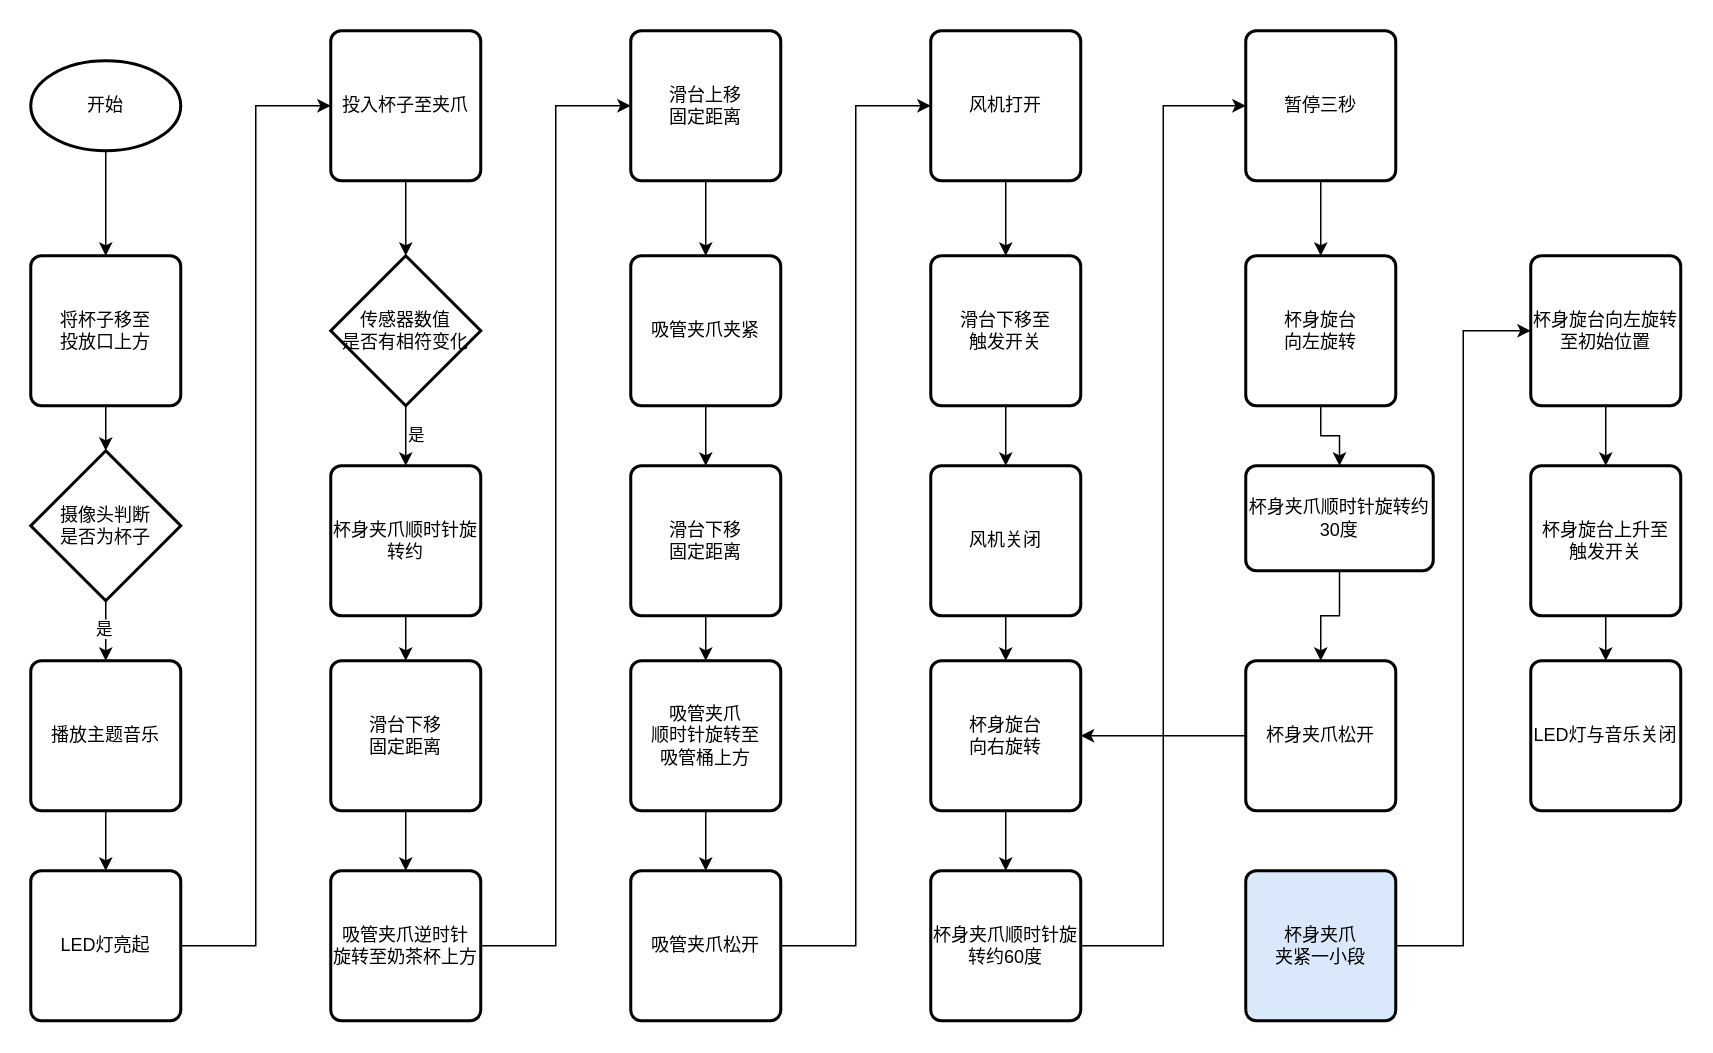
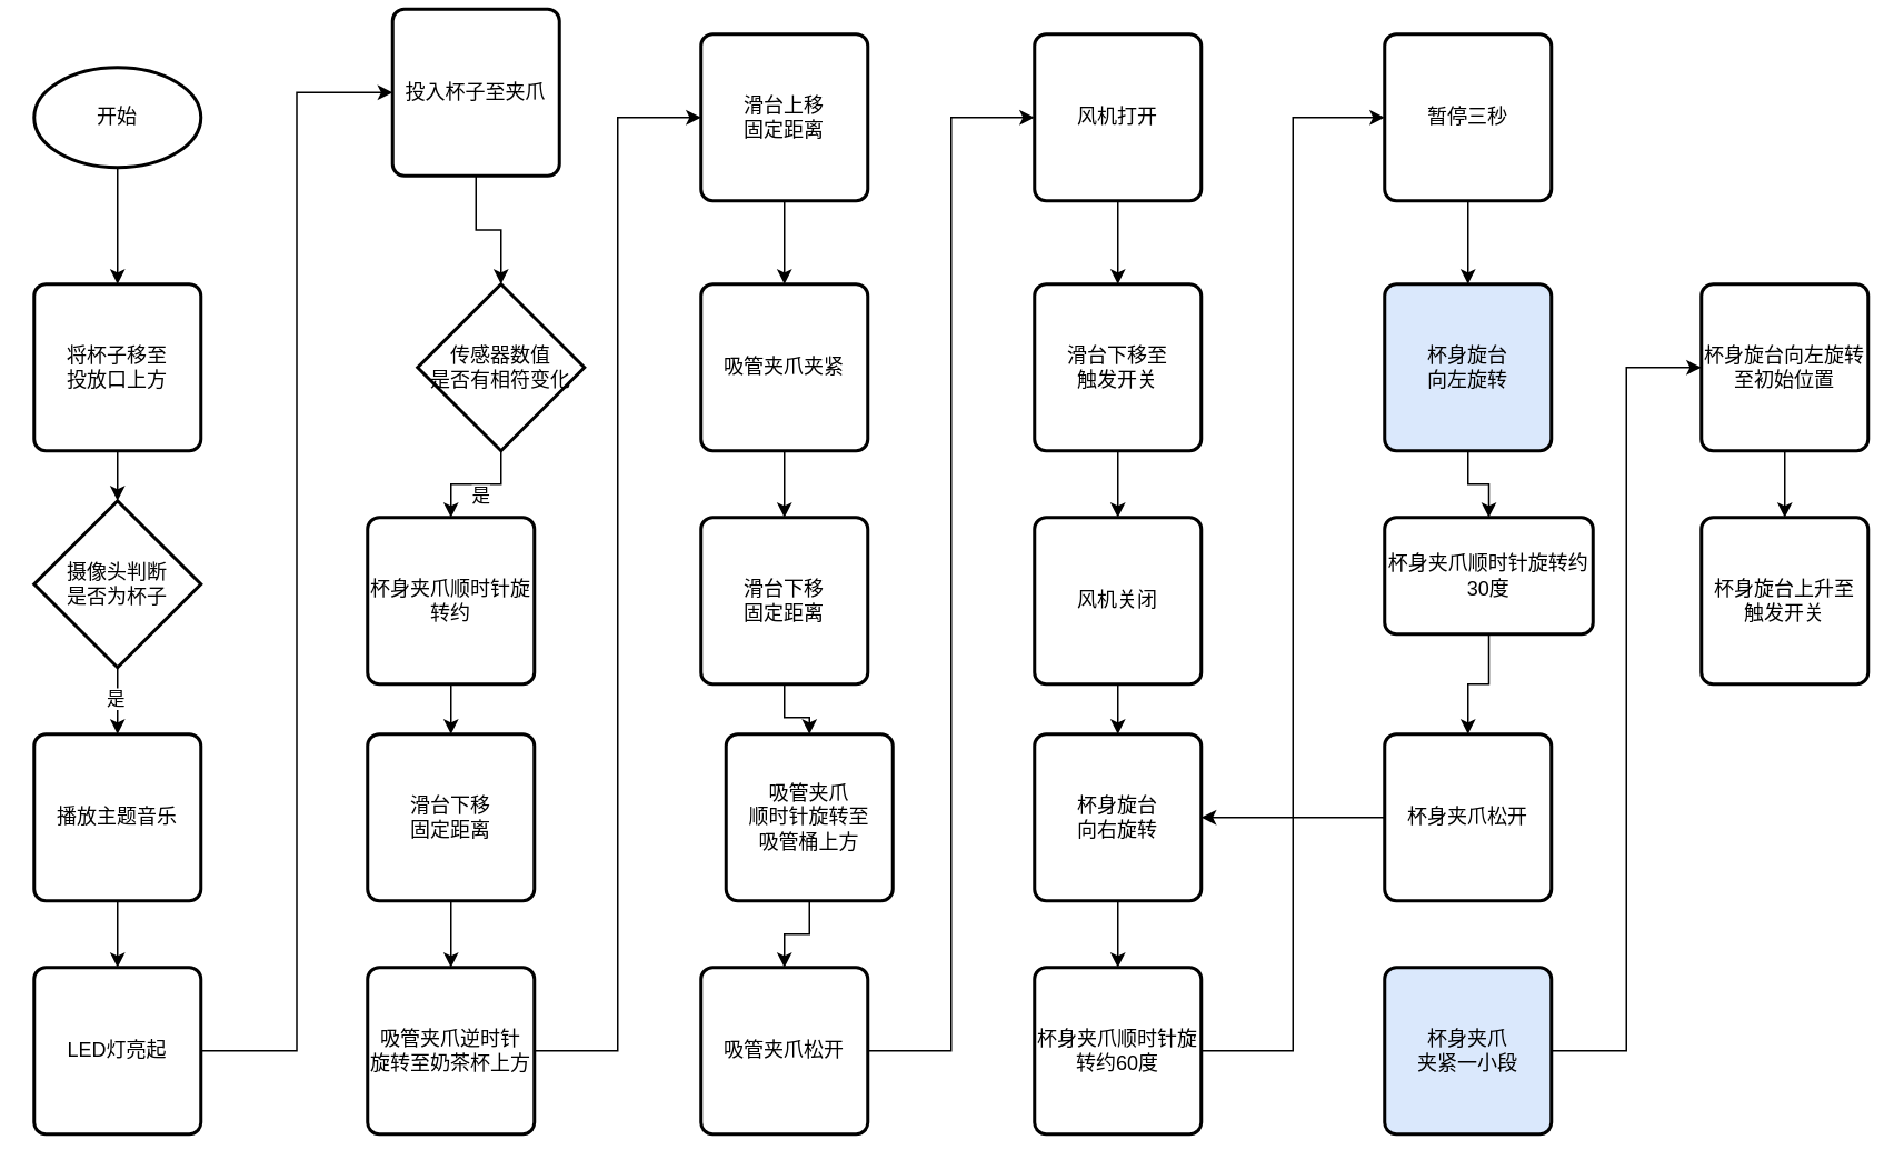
  <mxCell id="0" />
  <mxCell id="1" parent="0" />
  <mxCell id="2" value="" style="edgeStyle=orthogonalEdgeStyle;rounded=0;orthogonalLoop=1;jettySize=auto;html=1;" parent="1" source="3" target="5" edge="1"><mxGeometry relative="1" as="geometry" /></mxCell>
  <mxCell id="3" value="开始" style="strokeWidth=2;html=1;shape=mxgraph.flowchart.start_1;whiteSpace=wrap;" parent="1" vertex="1"><mxGeometry x="20" y="40" width="100" height="60" as="geometry" /></mxCell>
  <mxCell id="4" value="" style="edgeStyle=orthogonalEdgeStyle;rounded=0;orthogonalLoop=1;jettySize=auto;html=1;" parent="1" source="5" target="8" edge="1"><mxGeometry relative="1" as="geometry" /></mxCell>
  <mxCell id="5" value="将杯子移至&lt;br&gt;投放口上方" style="rounded=1;whiteSpace=wrap;html=1;absoluteArcSize=1;arcSize=14;strokeWidth=2;" parent="1" vertex="1"><mxGeometry x="20" y="170" width="100" height="100" as="geometry" /></mxCell>
  <mxCell id="6" value="" style="edgeStyle=orthogonalEdgeStyle;rounded=0;orthogonalLoop=1;jettySize=auto;html=1;" parent="1" source="8" target="10" edge="1"><mxGeometry relative="1" as="geometry" /></mxCell>
  <mxCell id="7" value="是" style="edgeLabel;html=1;align=center;verticalAlign=middle;resizable=0;points=[];" parent="6" vertex="1" connectable="0"><mxGeometry x="-0.121" y="-2" relative="1" as="geometry"><mxPoint as="offset" /></mxGeometry></mxCell>
  <mxCell id="8" value="摄像头判断&lt;br&gt;是否为杯子" style="strokeWidth=2;html=1;shape=mxgraph.flowchart.decision;whiteSpace=wrap;" parent="1" vertex="1"><mxGeometry x="20" y="300" width="100" height="100" as="geometry" /></mxCell>
  <mxCell id="9" value="" style="edgeStyle=orthogonalEdgeStyle;rounded=0;orthogonalLoop=1;jettySize=auto;html=1;" parent="1" source="10" target="12" edge="1"><mxGeometry relative="1" as="geometry" /></mxCell>
  <mxCell id="10" value="播放主题音乐" style="rounded=1;whiteSpace=wrap;html=1;absoluteArcSize=1;arcSize=14;strokeWidth=2;" parent="1" vertex="1"><mxGeometry x="20" y="440" width="100" height="100" as="geometry" /></mxCell>
  <mxCell id="11" value="" style="edgeStyle=orthogonalEdgeStyle;rounded=0;orthogonalLoop=1;jettySize=auto;html=1;entryX=0;entryY=0.5;entryDx=0;entryDy=0;" parent="1" source="12" target="14" edge="1"><mxGeometry relative="1" as="geometry" /></mxCell>
  <mxCell id="12" value="LED灯亮起" style="rounded=1;whiteSpace=wrap;html=1;absoluteArcSize=1;arcSize=14;strokeWidth=2;" parent="1" vertex="1"><mxGeometry x="20" y="580" width="100" height="100" as="geometry" /></mxCell>
  <mxCell id="13" value="" style="edgeStyle=orthogonalEdgeStyle;rounded=0;orthogonalLoop=1;jettySize=auto;html=1;" parent="1" source="14" target="17" edge="1"><mxGeometry relative="1" as="geometry" /></mxCell>
- <mxCell id="14" value="投入杯子至夹爪" style="rounded=1;whiteSpace=wrap;html=1;absoluteArcSize=1;arcSize=14;strokeWidth=2;" parent="1" vertex="1"><mxGeometry x="220" y="20" width="100" height="100" as="geometry" /></mxCell>
+ <mxCell id="14" value="投入杯子至夹爪" style="rounded=1;whiteSpace=wrap;html=1;absoluteArcSize=1;arcSize=14;strokeWidth=2;" parent="1" vertex="1"><mxGeometry x="235" y="5" width="100" height="100" as="geometry" /></mxCell>
  <mxCell id="15" value="" style="edgeStyle=orthogonalEdgeStyle;rounded=0;orthogonalLoop=1;jettySize=auto;html=1;" parent="1" source="17" target="19" edge="1"><mxGeometry relative="1" as="geometry" /></mxCell>
  <mxCell id="16" value="是" style="edgeLabel;html=1;align=center;verticalAlign=middle;resizable=0;points=[];" parent="15" vertex="1" connectable="0"><mxGeometry x="-0.063" y="6" relative="1" as="geometry"><mxPoint as="offset" /></mxGeometry></mxCell>
- <mxCell id="17" value="传感器数值&lt;br&gt;是否有相符变化" style="strokeWidth=2;html=1;shape=mxgraph.flowchart.decision;whiteSpace=wrap;" parent="1" vertex="1"><mxGeometry x="220" y="170" width="100" height="100" as="geometry" /></mxCell>
+ <mxCell id="17" value="传感器数值&lt;br&gt;是否有相符变化" style="strokeWidth=2;html=1;shape=mxgraph.flowchart.decision;whiteSpace=wrap;" parent="1" vertex="1"><mxGeometry x="250" y="170" width="100" height="100" as="geometry" /></mxCell>
  <mxCell id="18" value="" style="edgeStyle=orthogonalEdgeStyle;rounded=0;orthogonalLoop=1;jettySize=auto;html=1;" parent="1" source="19" target="21" edge="1"><mxGeometry relative="1" as="geometry" /></mxCell>
  <mxCell id="19" value="杯身夹爪顺时针旋转约" style="rounded=1;whiteSpace=wrap;html=1;absoluteArcSize=1;arcSize=14;strokeWidth=2;" parent="1" vertex="1"><mxGeometry x="220" y="310" width="100" height="100" as="geometry" /></mxCell>
  <mxCell id="20" value="" style="edgeStyle=orthogonalEdgeStyle;rounded=0;orthogonalLoop=1;jettySize=auto;html=1;" parent="1" source="21" target="23" edge="1"><mxGeometry relative="1" as="geometry" /></mxCell>
  <mxCell id="21" value="滑台下移&lt;br&gt;固定距离" style="rounded=1;whiteSpace=wrap;html=1;absoluteArcSize=1;arcSize=14;strokeWidth=2;" parent="1" vertex="1"><mxGeometry x="220" y="440" width="100" height="100" as="geometry" /></mxCell>
  <mxCell id="22" style="edgeStyle=orthogonalEdgeStyle;rounded=0;orthogonalLoop=1;jettySize=auto;html=1;entryX=0;entryY=0.5;entryDx=0;entryDy=0;" parent="1" source="23" target="25" edge="1"><mxGeometry relative="1" as="geometry" /></mxCell>
  <mxCell id="23" value="吸管夹爪逆时针&lt;br&gt;旋转至奶茶杯上方" style="rounded=1;whiteSpace=wrap;html=1;absoluteArcSize=1;arcSize=14;strokeWidth=2;" parent="1" vertex="1"><mxGeometry x="220" y="580" width="100" height="100" as="geometry" /></mxCell>
  <mxCell id="24" style="edgeStyle=orthogonalEdgeStyle;rounded=0;orthogonalLoop=1;jettySize=auto;html=1;" edge="1" parent="1" source="25" target="27"><mxGeometry relative="1" as="geometry" /></mxCell>
  <mxCell id="25" value="滑台上移&lt;br&gt;固定距离" style="rounded=1;whiteSpace=wrap;html=1;absoluteArcSize=1;arcSize=14;strokeWidth=2;" parent="1" vertex="1"><mxGeometry x="420" y="20" width="100" height="100" as="geometry" /></mxCell>
  <mxCell id="26" value="" style="edgeStyle=orthogonalEdgeStyle;rounded=0;orthogonalLoop=1;jettySize=auto;html=1;" parent="1" source="27" target="29" edge="1"><mxGeometry relative="1" as="geometry" /></mxCell>
  <mxCell id="27" value="吸管夹爪夹紧" style="rounded=1;whiteSpace=wrap;html=1;absoluteArcSize=1;arcSize=14;strokeWidth=2;" parent="1" vertex="1"><mxGeometry x="420" y="170" width="100" height="100" as="geometry" /></mxCell>
  <mxCell id="28" value="" style="edgeStyle=orthogonalEdgeStyle;rounded=0;orthogonalLoop=1;jettySize=auto;html=1;" edge="1" parent="1" source="29" target="31"><mxGeometry relative="1" as="geometry" /></mxCell>
  <mxCell id="29" value="滑台下移&lt;br&gt;固定距离" style="rounded=1;whiteSpace=wrap;html=1;absoluteArcSize=1;arcSize=14;strokeWidth=2;" parent="1" vertex="1"><mxGeometry x="420" y="310" width="100" height="100" as="geometry" /></mxCell>
  <mxCell id="30" value="" style="edgeStyle=orthogonalEdgeStyle;rounded=0;orthogonalLoop=1;jettySize=auto;html=1;" edge="1" parent="1" source="31" target="33"><mxGeometry relative="1" as="geometry" /></mxCell>
- <mxCell id="31" value="吸管夹爪&lt;br&gt;顺时针旋转至&lt;br&gt;吸管桶上方" style="rounded=1;whiteSpace=wrap;html=1;absoluteArcSize=1;arcSize=14;strokeWidth=2;" parent="1" vertex="1"><mxGeometry x="420" y="440" width="100" height="100" as="geometry" /></mxCell>
+ <mxCell id="31" value="吸管夹爪&lt;br&gt;顺时针旋转至&lt;br&gt;吸管桶上方" style="rounded=1;whiteSpace=wrap;html=1;absoluteArcSize=1;arcSize=14;strokeWidth=2;" parent="1" vertex="1"><mxGeometry x="435" y="440" width="100" height="100" as="geometry" /></mxCell>
  <mxCell id="32" style="edgeStyle=orthogonalEdgeStyle;rounded=0;orthogonalLoop=1;jettySize=auto;html=1;entryX=0;entryY=0.5;entryDx=0;entryDy=0;" edge="1" parent="1" source="33" target="35"><mxGeometry relative="1" as="geometry" /></mxCell>
  <mxCell id="33" value="吸管夹爪松开" style="rounded=1;whiteSpace=wrap;html=1;absoluteArcSize=1;arcSize=14;strokeWidth=2;" parent="1" vertex="1"><mxGeometry x="420" y="580" width="100" height="100" as="geometry" /></mxCell>
  <mxCell id="34" value="" style="edgeStyle=orthogonalEdgeStyle;rounded=0;orthogonalLoop=1;jettySize=auto;html=1;" parent="1" source="35" target="37" edge="1"><mxGeometry relative="1" as="geometry" /></mxCell>
  <mxCell id="35" value="风机打开" style="rounded=1;whiteSpace=wrap;html=1;absoluteArcSize=1;arcSize=14;strokeWidth=2;" parent="1" vertex="1"><mxGeometry x="620" y="20" width="100" height="100" as="geometry" /></mxCell>
  <mxCell id="36" value="" style="edgeStyle=orthogonalEdgeStyle;rounded=0;orthogonalLoop=1;jettySize=auto;html=1;" parent="1" source="37" target="39" edge="1"><mxGeometry relative="1" as="geometry" /></mxCell>
  <mxCell id="37" value="滑台下移至&lt;br&gt;触发开关" style="rounded=1;whiteSpace=wrap;html=1;absoluteArcSize=1;arcSize=14;strokeWidth=2;" parent="1" vertex="1"><mxGeometry x="620" y="170" width="100" height="100" as="geometry" /></mxCell>
  <mxCell id="38" style="edgeStyle=orthogonalEdgeStyle;rounded=0;orthogonalLoop=1;jettySize=auto;html=1;entryX=0.5;entryY=0;entryDx=0;entryDy=0;" edge="1" parent="1" source="39" target="41"><mxGeometry relative="1" as="geometry" /></mxCell>
  <mxCell id="39" value="风机关闭" style="rounded=1;whiteSpace=wrap;html=1;absoluteArcSize=1;arcSize=14;strokeWidth=2;" parent="1" vertex="1"><mxGeometry x="620" y="310" width="100" height="100" as="geometry" /></mxCell>
  <mxCell id="40" value="" style="edgeStyle=orthogonalEdgeStyle;rounded=0;orthogonalLoop=1;jettySize=auto;html=1;" edge="1" parent="1" source="41" target="43"><mxGeometry relative="1" as="geometry" /></mxCell>
  <mxCell id="41" value="杯身旋台&lt;br&gt;向右旋转" style="rounded=1;whiteSpace=wrap;html=1;absoluteArcSize=1;arcSize=14;strokeWidth=2;" parent="1" vertex="1"><mxGeometry x="620" y="440" width="100" height="100" as="geometry" /></mxCell>
  <mxCell id="42" style="edgeStyle=orthogonalEdgeStyle;rounded=0;orthogonalLoop=1;jettySize=auto;html=1;entryX=0;entryY=0.5;entryDx=0;entryDy=0;" edge="1" parent="1" source="43" target="58"><mxGeometry relative="1" as="geometry" /></mxCell>
  <mxCell id="43" value="杯身夹爪顺时针旋转约60度" style="rounded=1;whiteSpace=wrap;html=1;absoluteArcSize=1;arcSize=14;strokeWidth=2;" parent="1" vertex="1"><mxGeometry x="620" y="580" width="100" height="100" as="geometry" /></mxCell>
  <mxCell id="44" value="" style="edgeStyle=orthogonalEdgeStyle;rounded=0;orthogonalLoop=1;jettySize=auto;html=1;" parent="1" source="45" target="47" edge="1"><mxGeometry relative="1" as="geometry" /></mxCell>
- <mxCell id="45" value="杯身旋台&lt;br&gt;向左旋转" style="rounded=1;whiteSpace=wrap;html=1;absoluteArcSize=1;arcSize=14;strokeWidth=2;" parent="1" vertex="1"><mxGeometry x="830" y="170" width="100" height="100" as="geometry" /></mxCell>
+ <mxCell id="45" value="杯身旋台&lt;br&gt;向左旋转" style="rounded=1;whiteSpace=wrap;html=1;absoluteArcSize=1;arcSize=14;strokeWidth=2;fillColor=#dae8fc;" parent="1" vertex="1"><mxGeometry x="830" y="170" width="100" height="100" as="geometry" /></mxCell>
  <mxCell id="46" value="" style="edgeStyle=orthogonalEdgeStyle;rounded=0;orthogonalLoop=1;jettySize=auto;html=1;" edge="1" parent="1" source="47" target="49"><mxGeometry relative="1" as="geometry" /></mxCell>
  <mxCell id="47" value="杯身夹爪顺时针旋转约30度" style="rounded=1;whiteSpace=wrap;html=1;absoluteArcSize=1;arcSize=14;strokeWidth=2;" parent="1" vertex="1"><mxGeometry x="830" y="310" width="125" height="70" as="geometry" /></mxCell>
  <mxCell id="48" value="" style="edgeStyle=orthogonalEdgeStyle;rounded=0;orthogonalLoop=1;jettySize=auto;html=1;" edge="1" parent="1" source="49" target="41"><mxGeometry relative="1" as="geometry" /></mxCell>
  <mxCell id="49" value="杯身夹爪松开" style="rounded=1;whiteSpace=wrap;html=1;absoluteArcSize=1;arcSize=14;strokeWidth=2;" parent="1" vertex="1"><mxGeometry x="830" y="440" width="100" height="100" as="geometry" /></mxCell>
  <mxCell id="50" style="edgeStyle=orthogonalEdgeStyle;rounded=0;orthogonalLoop=1;jettySize=auto;html=1;entryX=0;entryY=0.5;entryDx=0;entryDy=0;" edge="1" parent="1" source="51" target="53"><mxGeometry relative="1" as="geometry" /></mxCell>
  <mxCell id="51" value="杯身夹爪&lt;br&gt;夹紧一小段" style="rounded=1;whiteSpace=wrap;html=1;absoluteArcSize=1;arcSize=14;strokeWidth=2;fillColor=#dae8fc;" parent="1" vertex="1"><mxGeometry x="830" y="580" width="100" height="100" as="geometry" /></mxCell>
  <mxCell id="52" value="" style="edgeStyle=orthogonalEdgeStyle;rounded=0;orthogonalLoop=1;jettySize=auto;html=1;" parent="1" source="53" target="55" edge="1"><mxGeometry relative="1" as="geometry" /></mxCell>
  <mxCell id="53" value="杯身旋台向左旋转至初始位置" style="rounded=1;whiteSpace=wrap;html=1;absoluteArcSize=1;arcSize=14;strokeWidth=2;" parent="1" vertex="1"><mxGeometry x="1020" y="170" width="100" height="100" as="geometry" /></mxCell>
- <mxCell id="54" value="" style="edgeStyle=orthogonalEdgeStyle;rounded=0;orthogonalLoop=1;jettySize=auto;html=1;" parent="1" source="55" target="56" edge="1"><mxGeometry relative="1" as="geometry" /></mxCell>
  <mxCell id="55" value="杯身旋台上升至&lt;br&gt;触发开关" style="rounded=1;whiteSpace=wrap;html=1;absoluteArcSize=1;arcSize=14;strokeWidth=2;" parent="1" vertex="1"><mxGeometry x="1020" y="310" width="100" height="100" as="geometry" /></mxCell>
- <mxCell id="56" value="LED灯与音乐关闭" style="rounded=1;whiteSpace=wrap;html=1;absoluteArcSize=1;arcSize=14;strokeWidth=2;" parent="1" vertex="1"><mxGeometry x="1020" y="440" width="100" height="100" as="geometry" /></mxCell>
  <mxCell id="57" value="" style="edgeStyle=orthogonalEdgeStyle;rounded=0;orthogonalLoop=1;jettySize=auto;html=1;" edge="1" parent="1" source="58" target="45"><mxGeometry relative="1" as="geometry" /></mxCell>
  <mxCell id="58" value="暂停三秒" style="rounded=1;whiteSpace=wrap;html=1;absoluteArcSize=1;arcSize=14;strokeWidth=2;" parent="1" vertex="1"><mxGeometry x="830" y="20" width="100" height="100" as="geometry" /></mxCell>
